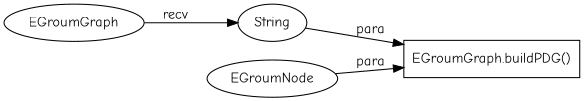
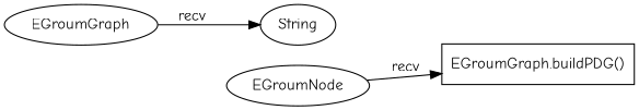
  digraph {
    fontname="Comic Neue"
    rankdir=LR
    node [fontname="Comic Neue" shape=ellipse]
    edge [fontname="Comic Neue"]
    n1 [label="EGroumGraph.buildPDG()" shape=box]
    n2 [label=EGroumGraph]
    n3 [label=String]
    n4 [label=EGroumNode]
    n2 -> n3 [label=recv]
-   n3 -> n1 [label=para]
-   n4 -> n1 [label=para]
+   n4 -> n1 [label=recv]
  }
